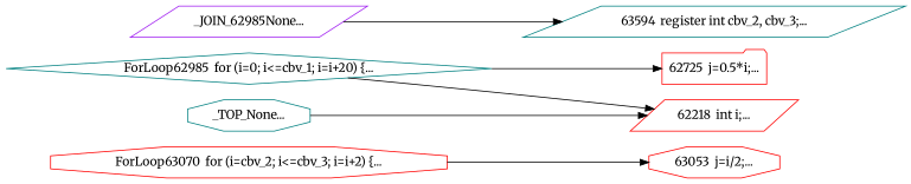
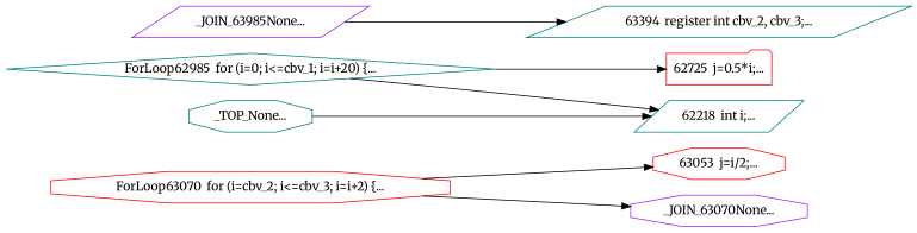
  digraph {
    fontname=Merriweather
    rankdir=LR
    node [color=red fontname=Merriweather shape=octagon]
    edge [fontname=Merriweather]
    n1 [label="63053  j=i/2;..."]
+   n2 [color=purple label="_JOIN_63070None..."]
    n3 [label="62725  j=0.5*i;..." shape=folder]
-   n4 [label="62218  int i;..." shape=parallelogram]
+   n4 [color=teal label="62218  int i;..." shape=parallelogram]
    n5 [color=teal label="ForLoop62985  for (i=0; i<=cbv_1; i=i+20) {..." shape=diamond]
-   n6 [color=purple label="_JOIN_62985None..." shape=parallelogram]
-   n7 [color=teal label="63594  register int cbv_2, cbv_3;..." shape=parallelogram]
+   n6 [color=purple label="_JOIN_63985None..." shape=parallelogram]
+   n7 [color=teal label="63394  register int cbv_2, cbv_3;..." shape=parallelogram]
    n8 [label="ForLoop63070  for (i=cbv_2; i<=cbv_3; i=i+2) {..."]
    n9 [color=teal label="_TOP_None..."]
    n5 -> n3
    n5 -> n4
    n6 -> n7
    n8 -> n1
+   n8 -> n2
    n9 -> n4
  }
